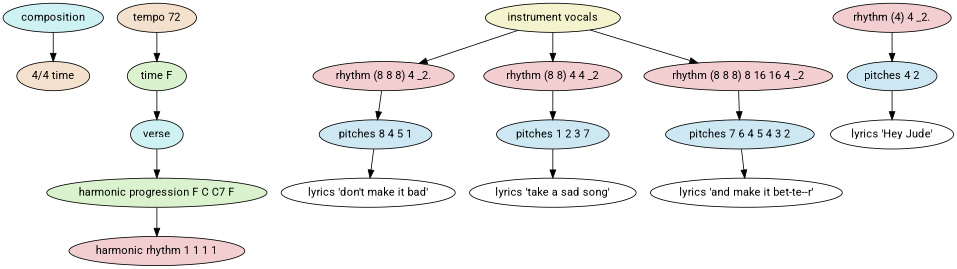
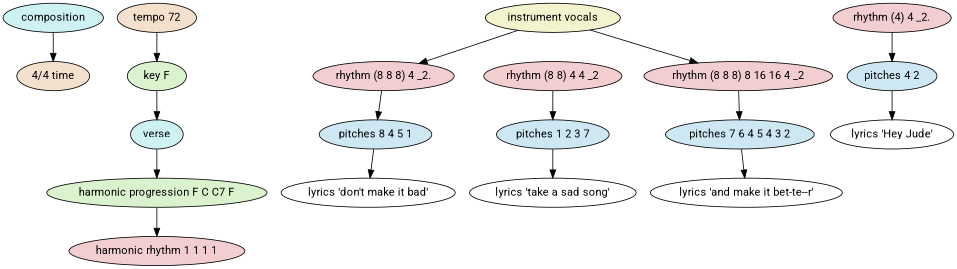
  digraph {
    fontname=Roboto
    ordering=out
    node [fillcolor="#f3ced0" fontname=Roboto style=filled]
    edge [fontname=Roboto]
    n1 [fillcolor="#cef2f3" label=composition]
    n2 [fillcolor="#f3e1ce" label="4/4 time"]
    n3 [fillcolor="#f3e1ce" label="tempo 72"]
-   n4 [fillcolor="#daf3ce" label="time F"]
+   n4 [fillcolor="#daf3ce" label="key F"]
    n5 [fillcolor="#cef2f3" label=verse]
    n6 [fillcolor="#daf3ce" label="harmonic progression F C C7 F"]
    n7 [label="harmonic rhythm 1 1 1 1"]
    n8 [fillcolor="#f3f3ce" label="instrument vocals"]
    n9 [label="rhythm (8 8 8) 4 _2."]
    n10 [label="rhythm (8 8) 4 4 _2"]
    n11 [label="rhythm (8 8 8) 8 16 16 4 _2"]
    n12 [label="rhythm (4) 4 _2."]
    n13 [fillcolor="#cee8f3" label="pitches 4 2"]
    n14 [fillcolor="#cee8f3" label="pitches 8 4 5 1"]
    n15 [fillcolor="#cee8f3" label="pitches 1 2 3 7"]
    n16 [fillcolor="#cee8f3" label="pitches 7 6 4 5 4 3 2"]
    n17 [fillcolor=white label="lyrics 'Hey Jude'"]
    n18 [fillcolor=white label="lyrics 'don't make it bad'"]
    n19 [fillcolor=white label="lyrics 'take a sad song'"]
    n20 [fillcolor=white label="lyrics 'and make it bet-te--r'"]
    n1 -> n2
    n3 -> n4
    n4 -> n5
    n5 -> n6
    n6 -> n7
    n8 -> n9
-   n8 -> n10
    n8 -> n11
    n9 -> n14
    n10 -> n15
    n11 -> n16
    n12 -> n13
    n13 -> n17
    n14 -> n18
    n15 -> n19
    n16 -> n20
  }
